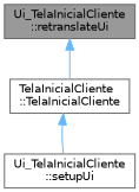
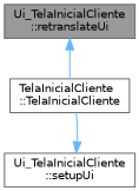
  digraph {
    rankdir=TB
    node [color=grey40 fillcolor=white fontname=Helvetica fontsize=10 shape=box style=filled]
    edge [color=steelblue1 dir=back fontname=Helvetica fontsize=10 labelfontname=Helvetica labelfontsize=10 style=solid]
    n1 [color=gray40 fillcolor=grey60 fontcolor=black height=0.2 label="Ui_TelaInicialCliente\l::retranslateUi" width=0.4]
    n2 [height=0.2 label="TelaInicialCliente\l::TelaInicialCliente" width=0.4]
    n3 [height=0.2 label="Ui_TelaInicialCliente\l::setupUi" width=0.4]
    n1 -> n2
-   n2 -> n3
+   n3 -> n2
  }
